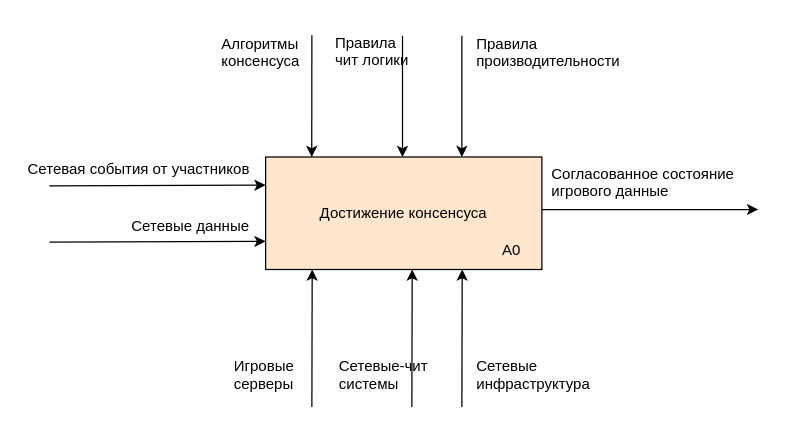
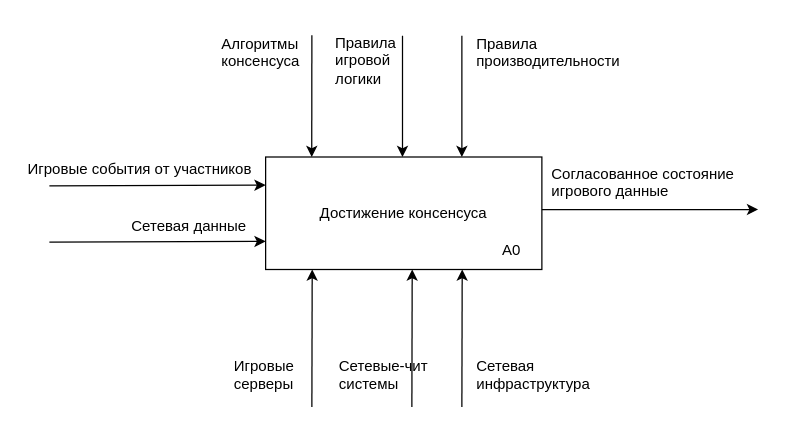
  <mxCell id="0" />
  <mxCell id="1" parent="0" />
- <mxCell id="2" value="Достижение консенсуса" style="rounded=0;whiteSpace=wrap;html=1;fillColor=#ffe6cc;" vertex="1" parent="1"><mxGeometry x="212" y="125" width="221" height="90" as="geometry" /></mxCell>
+ <mxCell id="2" value="Достижение консенсуса" style="rounded=0;whiteSpace=wrap;html=1;" vertex="1" parent="1"><mxGeometry x="212" y="125" width="221" height="90" as="geometry" /></mxCell>
  <mxCell id="3" value="A0" style="text;html=1;align=center;verticalAlign=middle;whiteSpace=wrap;rounded=0;" vertex="1" parent="1"><mxGeometry x="379" y="185" width="60" height="30" as="geometry" /></mxCell>
  <mxCell id="4" value="" style="endArrow=classic;html=1;rounded=0;entryX=0;entryY=0.25;entryDx=0;entryDy=0;" edge="1" parent="1" target="2"><mxGeometry width="50" height="50" relative="1" as="geometry"><mxPoint x="39" y="148" as="sourcePoint" /><mxPoint x="349" y="235" as="targetPoint" /></mxGeometry></mxCell>
- <mxCell id="5" value="Сетевая события от участников" style="text;whiteSpace=wrap;html=1;" vertex="1" parent="1"><mxGeometry x="20" y="121" width="210" height="40" as="geometry" /></mxCell>
+ <mxCell id="5" value="Игровые события от участников" style="text;whiteSpace=wrap;html=1;" vertex="1" parent="1"><mxGeometry x="20" y="121" width="210" height="40" as="geometry" /></mxCell>
  <mxCell id="6" value="" style="endArrow=classic;html=1;rounded=0;entryX=0;entryY=0.75;entryDx=0;entryDy=0;" edge="1" parent="1" target="2"><mxGeometry width="50" height="50" relative="1" as="geometry"><mxPoint x="39" y="193" as="sourcePoint" /><mxPoint x="349" y="235" as="targetPoint" /></mxGeometry></mxCell>
- <mxCell id="7" value="Сетевые данные" style="text;whiteSpace=wrap;html=1;" vertex="1" parent="1"><mxGeometry x="103" y="167" width="130" height="40" as="geometry" /></mxCell>
+ <mxCell id="7" value="Сетевая данные" style="text;whiteSpace=wrap;html=1;" vertex="1" parent="1"><mxGeometry x="103" y="167" width="130" height="40" as="geometry" /></mxCell>
  <mxCell id="8" value="" style="endArrow=classic;html=1;rounded=0;entryX=0;entryY=0.75;entryDx=0;entryDy=0;" edge="1" parent="1"><mxGeometry width="50" height="50" relative="1" as="geometry"><mxPoint x="433" y="167" as="sourcePoint" /><mxPoint x="606" y="167" as="targetPoint" /></mxGeometry></mxCell>
  <mxCell id="9" value="Согласованное состояние игрового данные" style="text;whiteSpace=wrap;html=1;" vertex="1" parent="1"><mxGeometry x="439" y="125" width="162" height="40" as="geometry" /></mxCell>
  <mxCell id="10" value="" style="endArrow=classic;html=1;rounded=0;entryX=0.167;entryY=-0.028;entryDx=0;entryDy=0;entryPerimeter=0;" edge="1" parent="1"><mxGeometry width="50" height="50" relative="1" as="geometry"><mxPoint x="249" y="27.52" as="sourcePoint" /><mxPoint x="248.907" y="125" as="targetPoint" /></mxGeometry></mxCell>
  <mxCell id="11" value="Алгоритмы консенсуса" style="text;whiteSpace=wrap;html=1;" vertex="1" parent="1"><mxGeometry x="175" y="21" width="90" height="40" as="geometry" /></mxCell>
  <mxCell id="12" value="" style="endArrow=classic;html=1;rounded=0;entryX=0.167;entryY=-0.028;entryDx=0;entryDy=0;entryPerimeter=0;" edge="1" parent="1"><mxGeometry width="50" height="50" relative="1" as="geometry"><mxPoint x="321.5" y="28" as="sourcePoint" /><mxPoint x="321.5" y="125" as="targetPoint" /></mxGeometry></mxCell>
- <mxCell id="13" value="Правила чит логики" style="text;whiteSpace=wrap;html=1;" vertex="1" parent="1"><mxGeometry x="266" y="20" width="70" height="40" as="geometry" /></mxCell>
+ <mxCell id="13" value="Правила игровой логики" style="text;whiteSpace=wrap;html=1;" vertex="1" parent="1"><mxGeometry x="266" y="20" width="70" height="40" as="geometry" /></mxCell>
  <mxCell id="14" value="" style="endArrow=classic;html=1;rounded=0;entryX=0.167;entryY=-0.028;entryDx=0;entryDy=0;entryPerimeter=0;" edge="1" parent="1"><mxGeometry width="50" height="50" relative="1" as="geometry"><mxPoint x="369" y="28" as="sourcePoint" /><mxPoint x="369" y="125" as="targetPoint" /></mxGeometry></mxCell>
  <mxCell id="15" value="Правила производительности" style="text;whiteSpace=wrap;html=1;" vertex="1" parent="1"><mxGeometry x="379" y="21" width="140" height="40" as="geometry" /></mxCell>
  <mxCell id="16" value="" style="endArrow=classic;html=1;rounded=0;entryX=0.25;entryY=1;entryDx=0;entryDy=0;" edge="1" parent="1"><mxGeometry width="50" height="50" relative="1" as="geometry"><mxPoint x="249" y="325" as="sourcePoint" /><mxPoint x="249.25" y="215" as="targetPoint" /></mxGeometry></mxCell>
  <mxCell id="17" value="Игровые серверы" style="text;whiteSpace=wrap;html=1;" vertex="1" parent="1"><mxGeometry x="185" y="279" width="70" height="40" as="geometry" /></mxCell>
  <mxCell id="18" value="" style="endArrow=classic;html=1;rounded=0;entryX=0.25;entryY=1;entryDx=0;entryDy=0;" edge="1" parent="1"><mxGeometry width="50" height="50" relative="1" as="geometry"><mxPoint x="329" y="325" as="sourcePoint" /><mxPoint x="329.25" y="215" as="targetPoint" /></mxGeometry></mxCell>
- <mxCell id="19" value="Сетевые инфраструктура" style="text;whiteSpace=wrap;html=1;" vertex="1" parent="1"><mxGeometry x="379" y="279" width="90" height="40" as="geometry" /></mxCell>
+ <mxCell id="19" value="Сетевая инфраструктура" style="text;whiteSpace=wrap;html=1;" vertex="1" parent="1"><mxGeometry x="379" y="279" width="90" height="40" as="geometry" /></mxCell>
  <mxCell id="20" value="" style="endArrow=classic;html=1;rounded=0;entryX=0.25;entryY=1;entryDx=0;entryDy=0;" edge="1" parent="1"><mxGeometry width="50" height="50" relative="1" as="geometry"><mxPoint x="369" y="325" as="sourcePoint" /><mxPoint x="369.25" y="215" as="targetPoint" /></mxGeometry></mxCell>
  <mxCell id="21" value="Сетевые-чит системы" style="text;whiteSpace=wrap;html=1;" vertex="1" parent="1"><mxGeometry x="269" y="279" width="80" height="40" as="geometry" /></mxCell>
